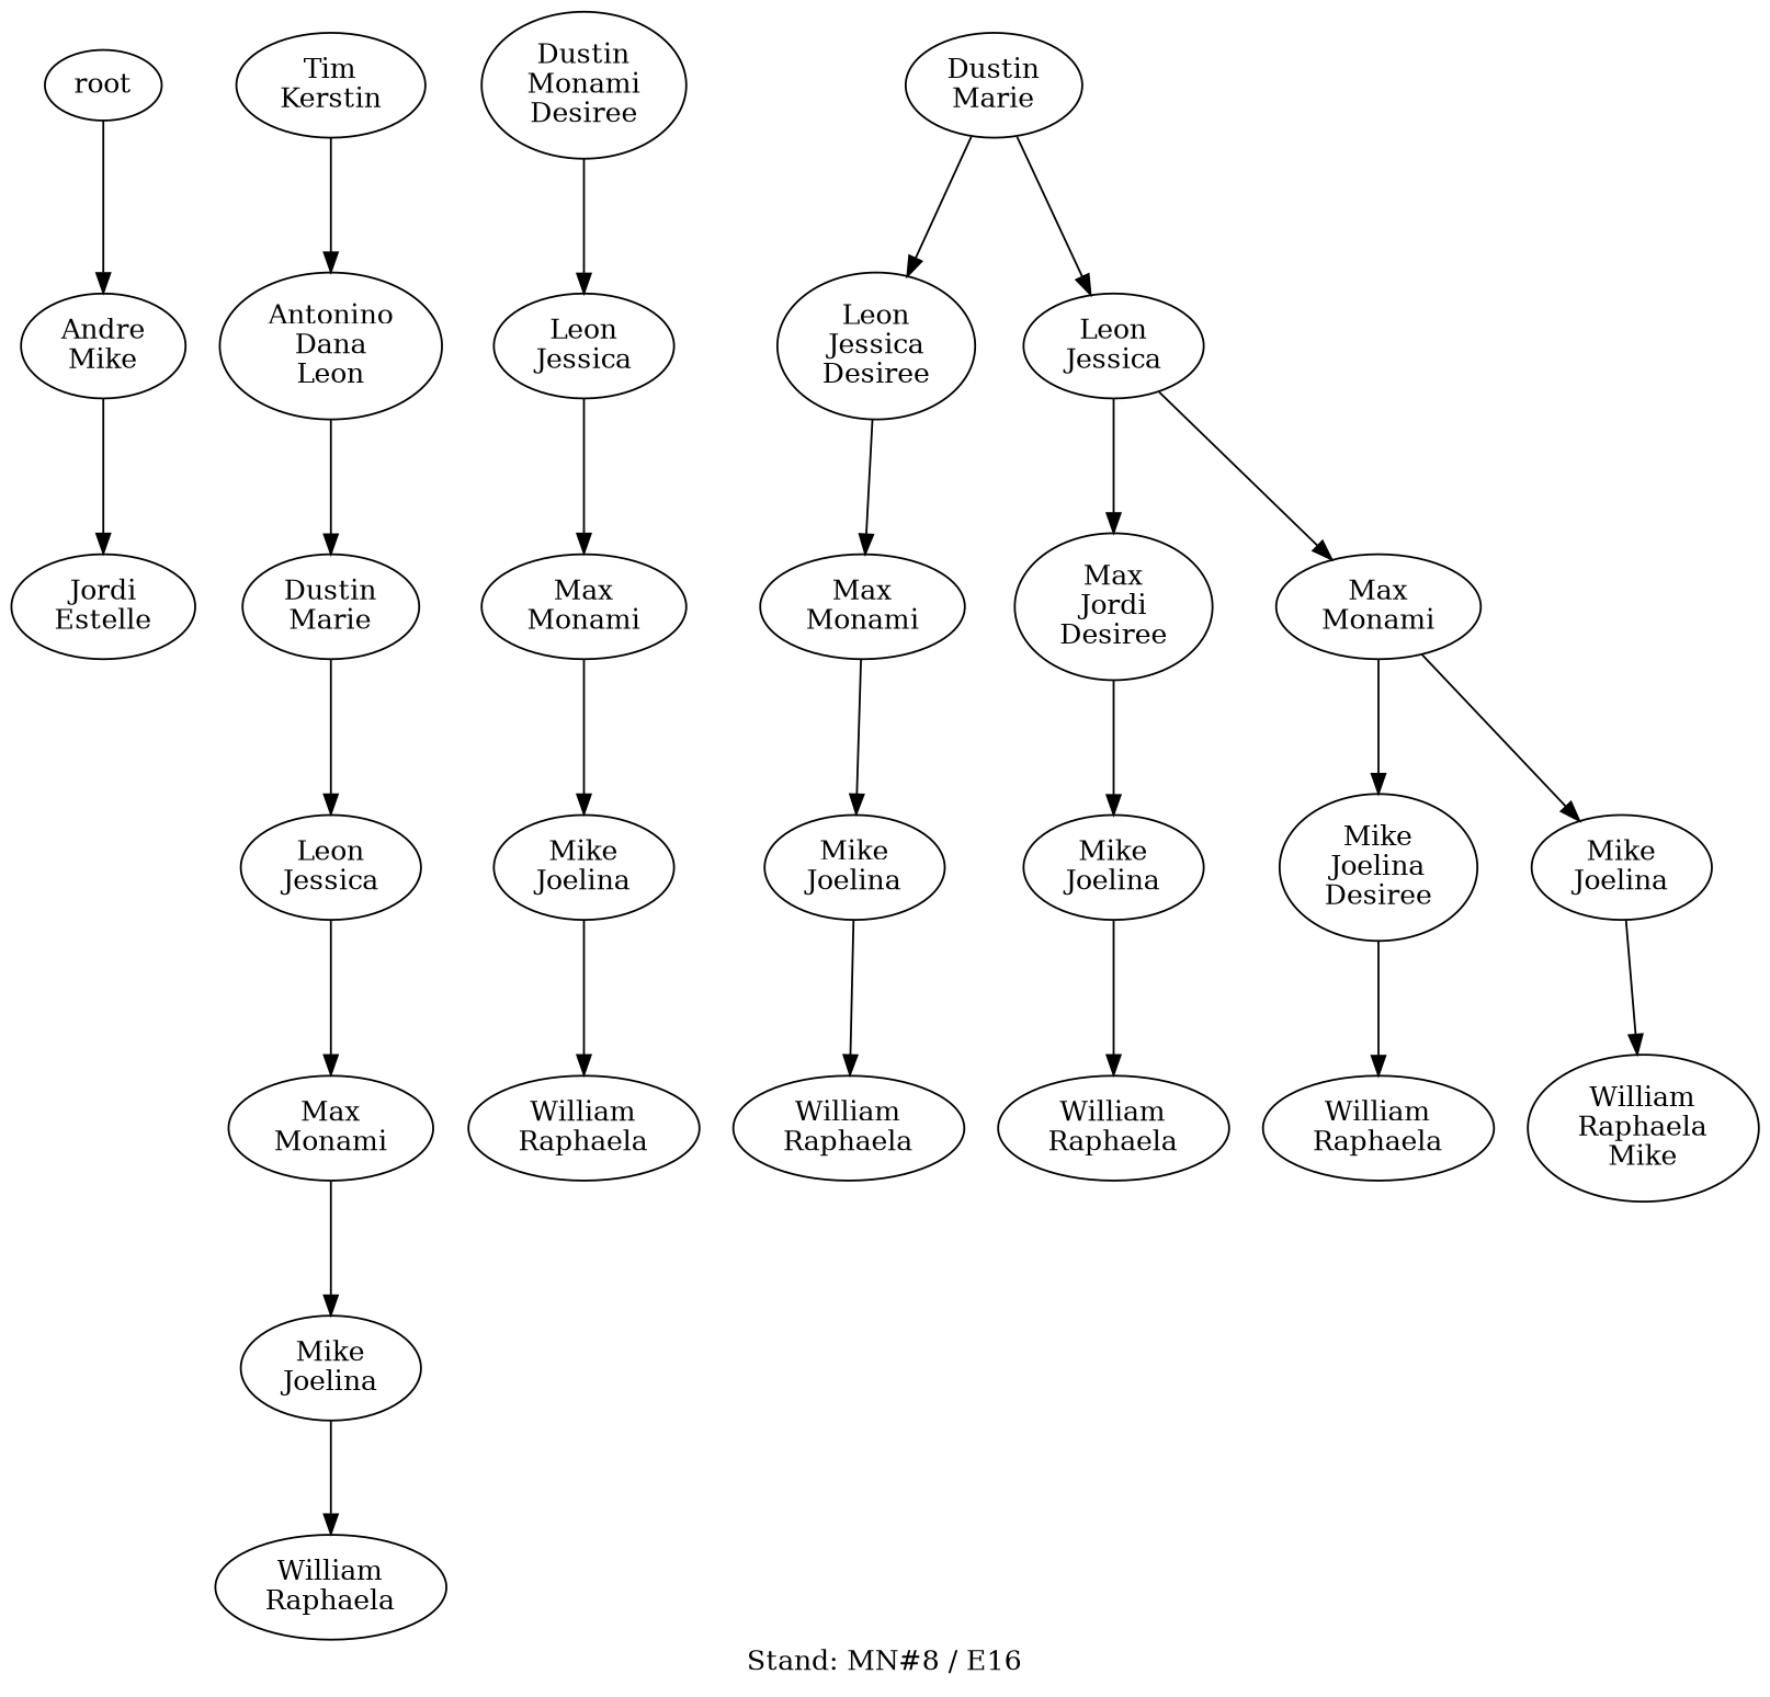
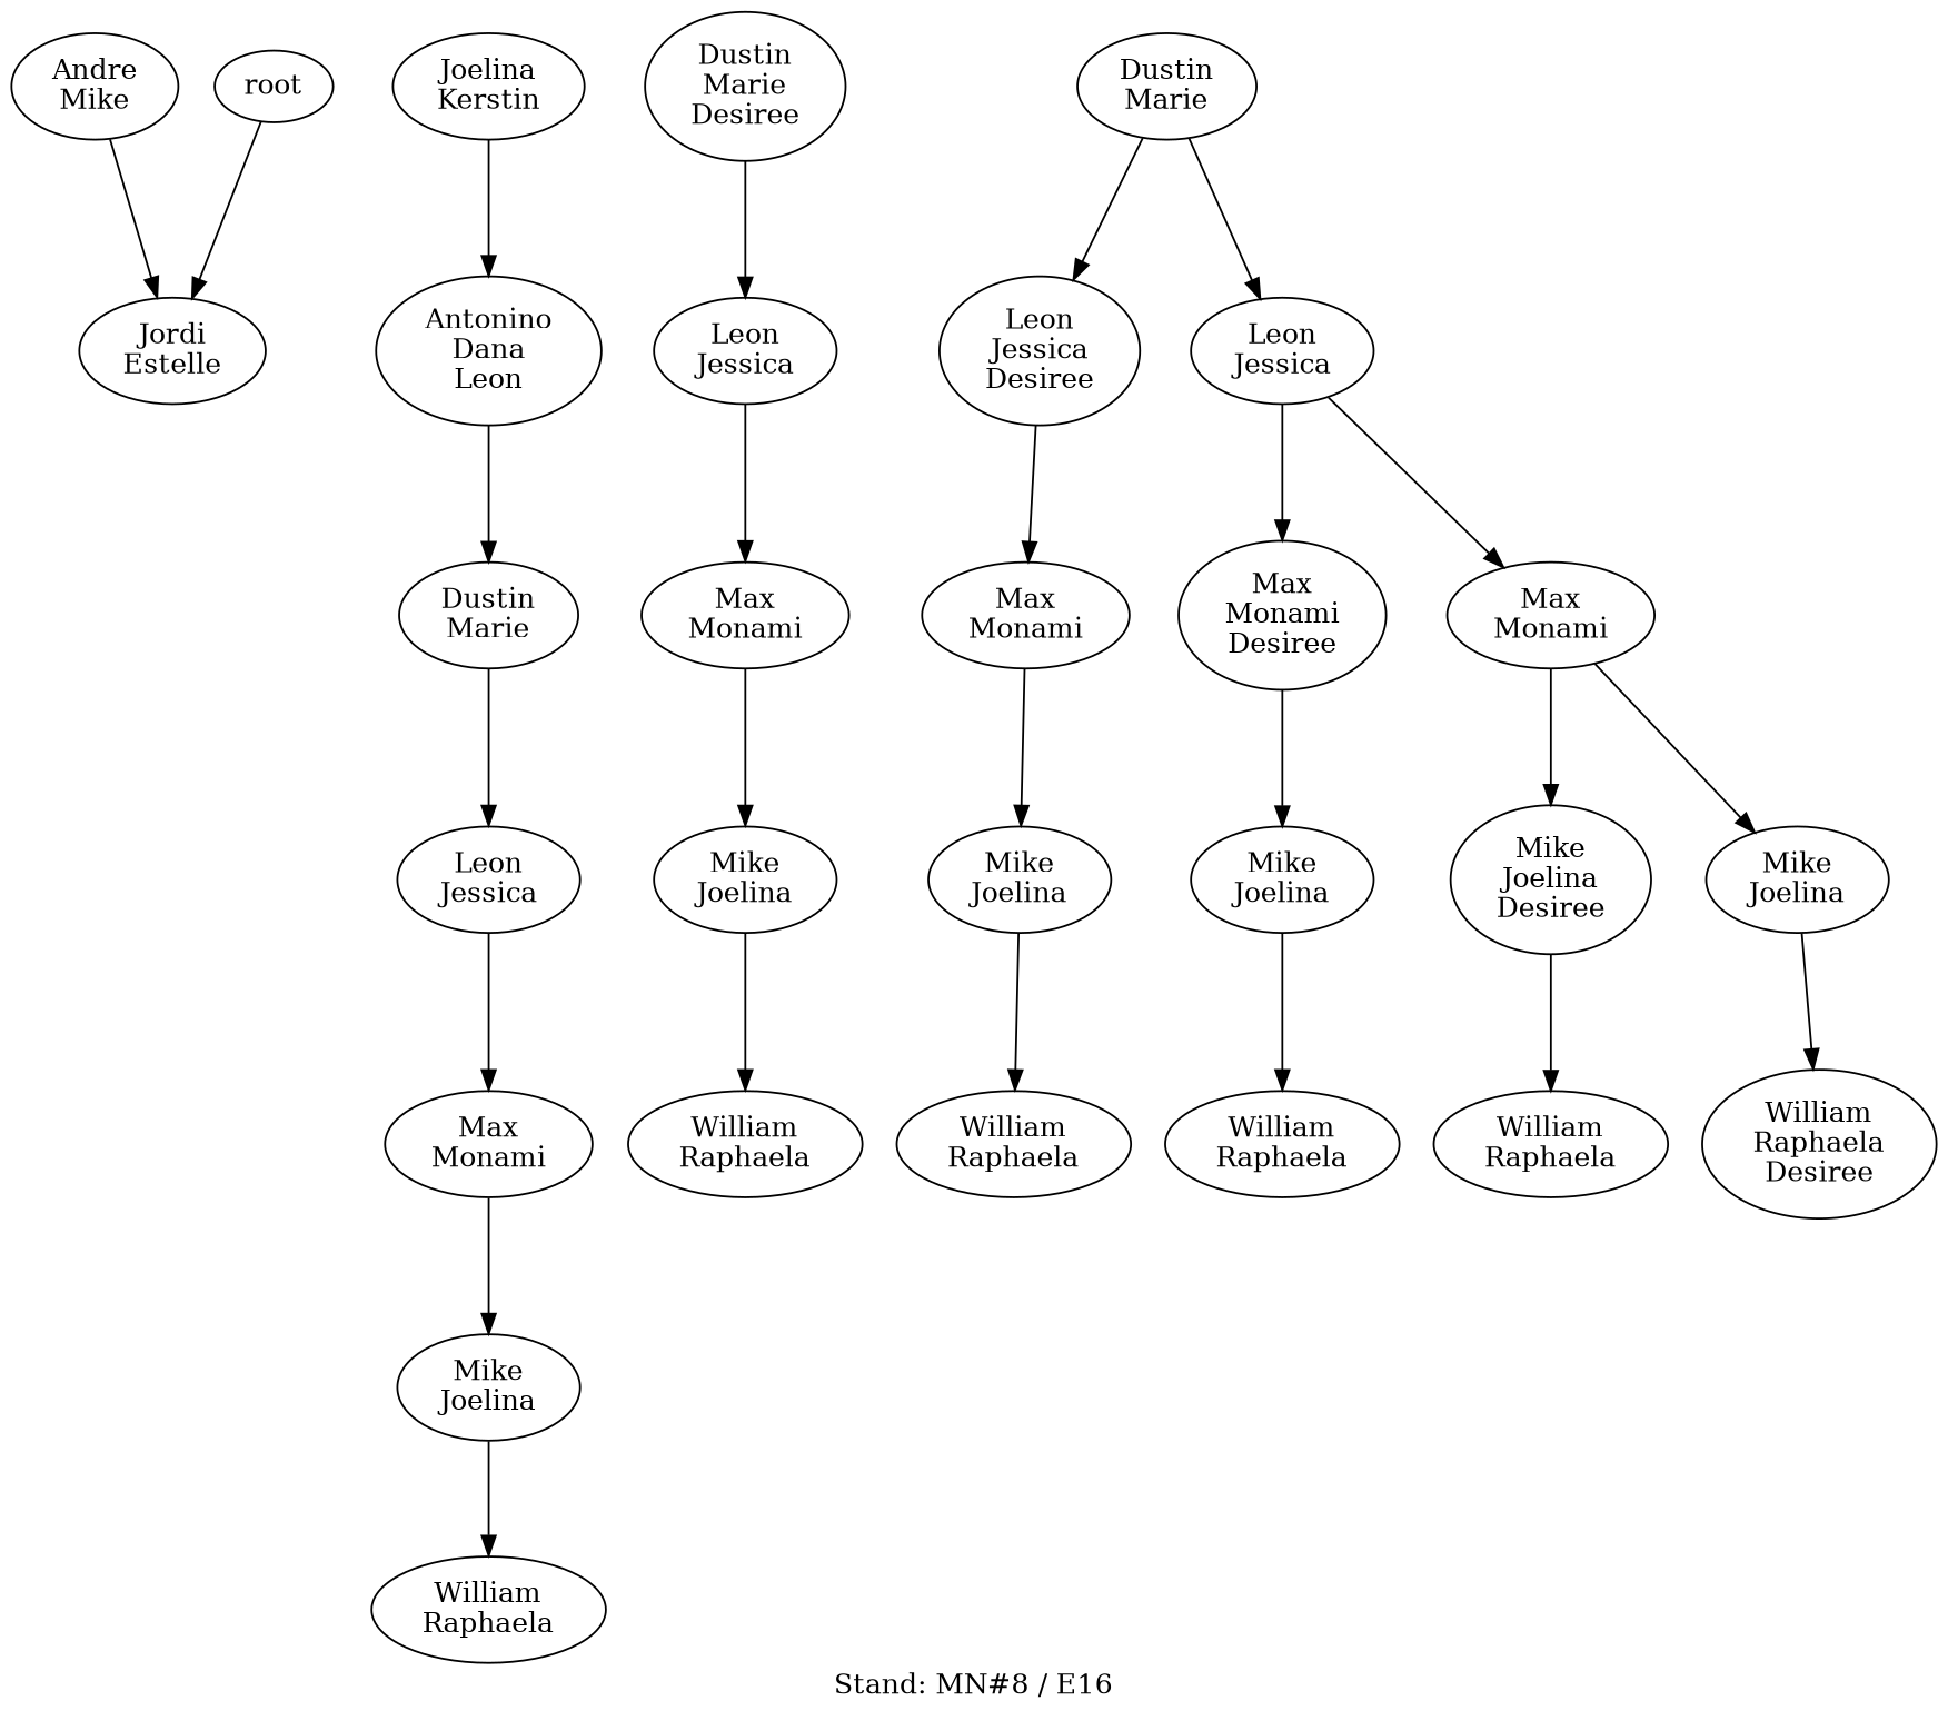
  digraph {
    label="Stand: MN#8 / E16"
    labelloc=b
    ranksep=0.8
    n1 [label="Andre\nMike"]
    n2 [label="Jordi\nEstelle"]
    root
-   n4 [label="Tim\nKerstin"]
+   n4 [label="Joelina\nKerstin"]
    n5 [label="Antonino\nDana\nLeon"]
    n6 [label="Dustin\nMarie"]
    n7 [label="Leon\nJessica"]
    n8 [label="Max\nMonami"]
    n9 [label="Mike\nJoelina"]
    n10 [label="William\nRaphaela"]
-   n11 [label="Dustin\nMonami\nDesiree"]
+   n11 [label="Dustin\nMarie\nDesiree"]
    n12 [label="Leon\nJessica"]
    n13 [label="Dustin\nMarie"]
    n14 [label="Leon\nJessica\nDesiree"]
    n15 [label="Leon\nJessica"]
    n16 [label="Max\nMonami"]
    n17 [label="Mike\nJoelina"]
    n18 [label="William\nRaphaela"]
    n19 [label="Max\nMonami"]
-   n20 [label="Max\nJordi\nDesiree"]
+   n20 [label="Max\nMonami\nDesiree"]
    n21 [label="Max\nMonami"]
    n22 [label="Mike\nJoelina"]
    n23 [label="William\nRaphaela"]
    n24 [label="Mike\nJoelina"]
    n25 [label="Mike\nJoelina\nDesiree"]
    n26 [label="Mike\nJoelina"]
    n27 [label="William\nRaphaela"]
    n28 [label="William\nRaphaela"]
-   n29 [label="William\nRaphaela\nMike"]
+   n29 [label="William\nRaphaela\nDesiree"]
    n1 -> n2
-   root -> n1
+   root -> n2
    n4 -> n5
    n5 -> n6
    n6 -> n7
    n7 -> n8
    n8 -> n9
    n9 -> n10
    n11 -> n12
    n12 -> n16
    n13 -> n14
    n13 -> n15
    n14 -> n19
    n15 -> n20
    n15 -> n21
    n16 -> n17
    n17 -> n18
    n19 -> n22
    n20 -> n24
    n21 -> n25
    n21 -> n26
    n22 -> n23
    n24 -> n27
    n25 -> n28
    n26 -> n29
  }
